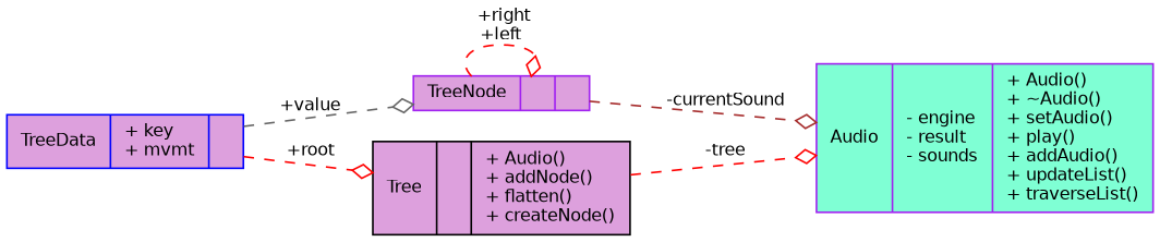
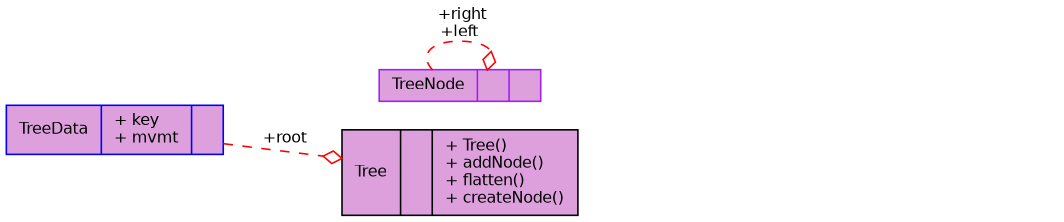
  digraph {
    rankdir=LR
    node [color=purple fillcolor=plum fontname=Helvetica fontsize=10 shape=record style=filled]
    edge [arrowhead=odiamond color=red fontname=Helvetica fontsize=10 labelfontname=Helvetica labelfontsize=10 style=dashed]
-   n1 [fillcolor=aquamarine fontcolor=black height=0.2 label="{Audio\n|- engine\l- result\l- sounds\l|+ Audio()\l+ ~Audio()\l+ setAudio()\l+ play()\l+ addAudio()\l+ updateList()\l+ traverseList()\l}" width=0.4]
    n2 [height=0.2 label="{TreeNode\n||}" width=0.4]
-   n3 [color=black height=0.2 label="{Tree\n||+ Audio()\l+ addNode()\l+ flatten()\l+ createNode()\l}" width=0.4]
+   n3 [color=black height=0.2 label="{Tree\n||+ Tree()\l+ addNode()\l+ flatten()\l+ createNode()\l}" width=0.4]
    n4 [color=blue height=0.2 label="{TreeData\n|+ key\l+ mvmt\l|}" width=0.4]
-   n2 -> n1 [color=brown label=" -currentSound"]
    n2 -> n2 [label=" +right\n+left"]
-   n3 -> n1 [label=" -tree"]
-   n4 -> n2 [color=gray40 label=" +value"]
    n4 -> n3 [label=" +root"]
  }
